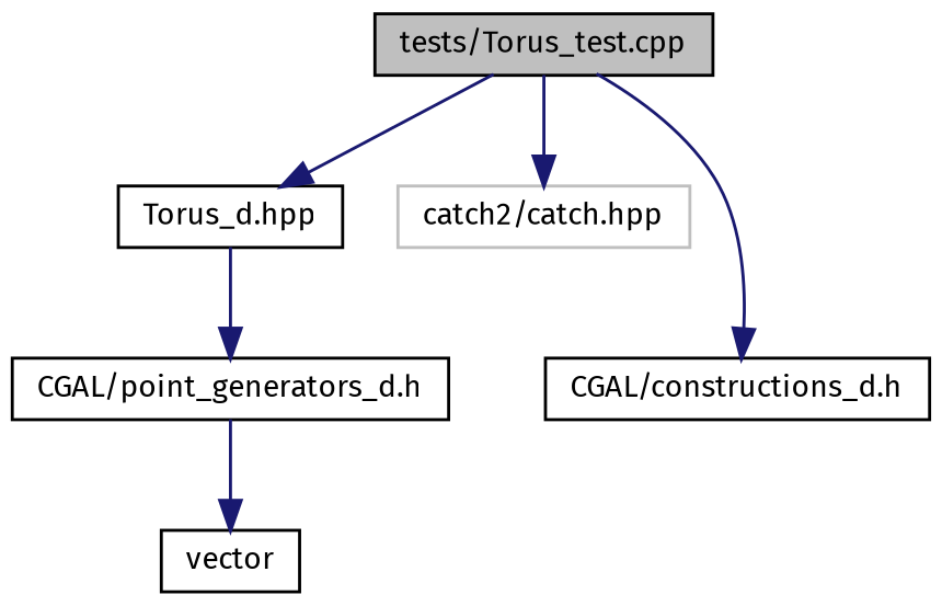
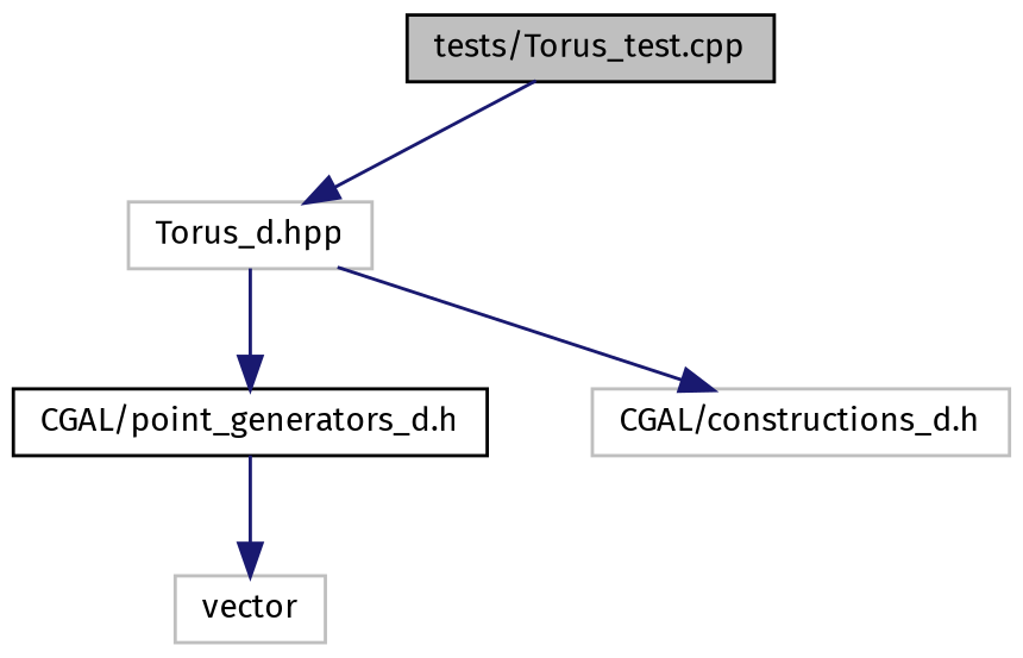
  digraph {
    fontname="Fira Sans"
    node [color=black fillcolor=white fontname="Fira Sans" fontsize=10 shape=record style=filled]
    edge [color=midnightblue fontname="Fira Sans" fontsize=10 labelfontname=Helvetica labelfontsize=10 style=solid]
    n1 [fillcolor=grey75 fontcolor=black height=0.2 label="tests/Torus_test.cpp" width=0.4]
-   n2 [height=0.2 label="Torus_d.hpp" width=0.4]
-   n3 [color=grey75 height=0.2 label="catch2/catch.hpp" width=0.4]
-   n4 [height=0.2 label="CGAL/constructions_d.h" width=0.4]
+   n2 [color=grey75 height=0.2 label="Torus_d.hpp" width=0.4]
+   n4 [color=grey75 height=0.2 label="CGAL/constructions_d.h" width=0.4]
    n5 [height=0.2 label="CGAL/point_generators_d.h" width=0.4]
-   n6 [height=0.2 label=vector width=0.4]
+   n6 [color=grey75 height=0.2 label=vector width=0.4]
    n1 -> n2
-   n1 -> n3
-   n1 -> n4
+   n2 -> n4
    n2 -> n5
    n5 -> n6
  }
